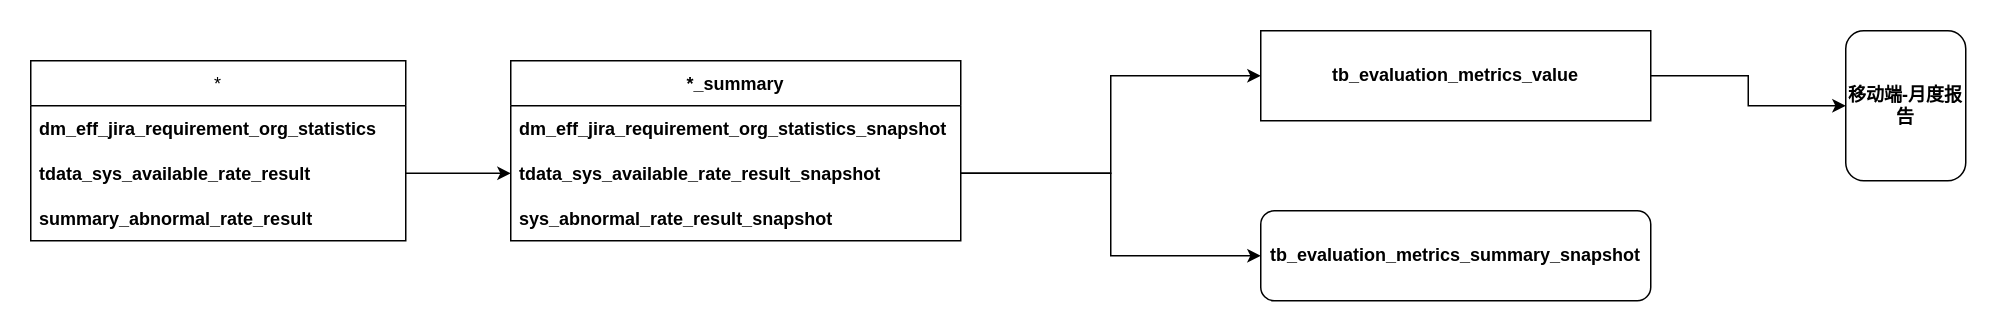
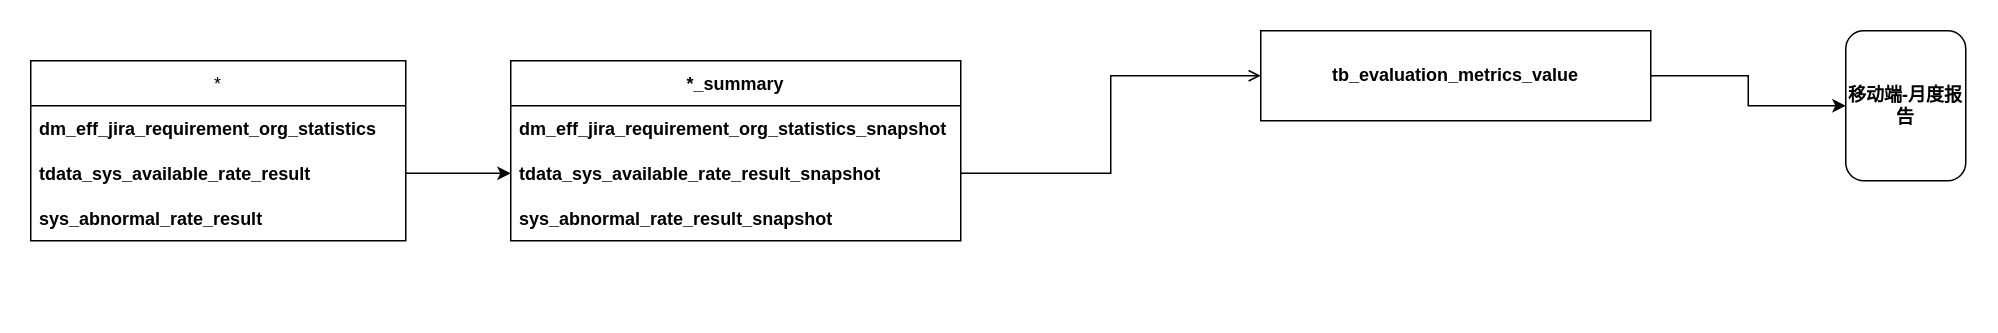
  <mxCell id="0" />
  <mxCell id="1" parent="0" />
  <mxCell id="2" style="edgeStyle=orthogonalEdgeStyle;rounded=0;orthogonalLoop=1;jettySize=auto;html=1;entryX=0;entryY=0.5;entryDx=0;entryDy=0;" edge="1" parent="1" source="3" target="5"><mxGeometry relative="1" as="geometry"><mxPoint x="1190" y="50" as="targetPoint" /></mxGeometry></mxCell>
  <mxCell id="3" value="tb_evaluation_metrics_value" style="whiteSpace=wrap;html=1;fontStyle=1;rounded=0;" vertex="1" parent="1"><mxGeometry x="840" y="20" width="260" height="60" as="geometry" /></mxCell>
- <mxCell id="4" value="tb_evaluation_metrics_summary_snapshot" style="rounded=1;whiteSpace=wrap;html=1;fontStyle=1" vertex="1" parent="1"><mxGeometry x="840" y="140" width="260" height="60" as="geometry" /></mxCell>
  <mxCell id="5" value="移动端-月度报告" style="rounded=1;whiteSpace=wrap;html=1;fontStyle=1" vertex="1" parent="1"><mxGeometry x="1230" y="20" width="80" height="100" as="geometry" /></mxCell>
  <mxCell id="6" value="*" style="swimlane;fontStyle=0;childLayout=stackLayout;horizontal=1;startSize=30;horizontalStack=0;resizeParent=1;resizeParentMax=0;resizeLast=0;collapsible=1;marginBottom=0;" vertex="1" parent="1"><mxGeometry x="20" y="40" width="250" height="120" as="geometry" /></mxCell>
  <mxCell id="7" value="dm_eff_jira_requirement_org_statistics" style="text;strokeColor=none;fillColor=none;align=left;verticalAlign=middle;spacingLeft=4;spacingRight=4;overflow=hidden;points=[[0,0.5],[1,0.5]];portConstraint=eastwest;rotatable=0;fontStyle=1" vertex="1" parent="6"><mxGeometry y="30" width="250" height="30" as="geometry" /></mxCell>
  <mxCell id="8" value="tdata_sys_available_rate_result" style="text;strokeColor=none;fillColor=none;align=left;verticalAlign=middle;spacingLeft=4;spacingRight=4;overflow=hidden;points=[[0,0.5],[1,0.5]];portConstraint=eastwest;rotatable=0;fontStyle=1" vertex="1" parent="6"><mxGeometry y="60" width="250" height="30" as="geometry" /></mxCell>
- <mxCell id="9" value="summary_abnormal_rate_result" style="text;strokeColor=none;fillColor=none;align=left;verticalAlign=middle;spacingLeft=4;spacingRight=4;overflow=hidden;points=[[0,0.5],[1,0.5]];portConstraint=eastwest;rotatable=0;fontStyle=1" vertex="1" parent="6"><mxGeometry y="90" width="250" height="30" as="geometry" /></mxCell>
+ <mxCell id="9" value="sys_abnormal_rate_result" style="text;strokeColor=none;fillColor=none;align=left;verticalAlign=middle;spacingLeft=4;spacingRight=4;overflow=hidden;points=[[0,0.5],[1,0.5]];portConstraint=eastwest;rotatable=0;fontStyle=1" vertex="1" parent="6"><mxGeometry y="90" width="250" height="30" as="geometry" /></mxCell>
  <mxCell id="10" value="*_summary" style="swimlane;fontStyle=1;childLayout=stackLayout;horizontal=1;startSize=30;horizontalStack=0;resizeParent=1;resizeParentMax=0;resizeLast=0;collapsible=1;marginBottom=0;" vertex="1" parent="1"><mxGeometry x="340" y="40" width="300" height="120" as="geometry" /></mxCell>
  <mxCell id="11" value="dm_eff_jira_requirement_org_statistics_snapshot" style="text;strokeColor=none;fillColor=none;align=left;verticalAlign=middle;spacingLeft=4;spacingRight=4;overflow=hidden;points=[[0,0.5],[1,0.5]];portConstraint=eastwest;rotatable=0;fontStyle=1" vertex="1" parent="10"><mxGeometry y="30" width="300" height="30" as="geometry" /></mxCell>
  <mxCell id="12" value="tdata_sys_available_rate_result_snapshot" style="text;strokeColor=none;fillColor=none;align=left;verticalAlign=middle;spacingLeft=4;spacingRight=4;overflow=hidden;points=[[0,0.5],[1,0.5]];portConstraint=eastwest;rotatable=0;fontStyle=1" vertex="1" parent="10"><mxGeometry y="60" width="300" height="30" as="geometry" /></mxCell>
  <mxCell id="13" value="sys_abnormal_rate_result_snapshot" style="text;strokeColor=none;fillColor=none;align=left;verticalAlign=middle;spacingLeft=4;spacingRight=4;overflow=hidden;points=[[0,0.5],[1,0.5]];portConstraint=eastwest;rotatable=0;fontStyle=1" vertex="1" parent="10"><mxGeometry y="90" width="300" height="30" as="geometry" /></mxCell>
  <mxCell id="14" style="edgeStyle=orthogonalEdgeStyle;rounded=0;orthogonalLoop=1;jettySize=auto;html=1;entryX=0;entryY=0.5;entryDx=0;entryDy=0;" edge="1" parent="1" source="8" target="12"><mxGeometry relative="1" as="geometry" /></mxCell>
- <mxCell id="15" style="edgeStyle=orthogonalEdgeStyle;rounded=0;orthogonalLoop=1;jettySize=auto;html=1;entryX=0;entryY=0.5;entryDx=0;entryDy=0;" edge="1" parent="1" source="12" target="3"><mxGeometry relative="1" as="geometry"><mxPoint x="720" y="110" as="targetPoint" /></mxGeometry></mxCell>
- <mxCell id="16" style="edgeStyle=orthogonalEdgeStyle;rounded=0;orthogonalLoop=1;jettySize=auto;html=1;entryX=0;entryY=0.5;entryDx=0;entryDy=0;" edge="1" parent="1" source="12" target="4"><mxGeometry relative="1" as="geometry" /></mxCell>
+ <mxCell id="15" style="edgeStyle=orthogonalEdgeStyle;rounded=0;orthogonalLoop=1;jettySize=auto;html=1;entryX=0;entryY=0.5;entryDx=0;entryDy=0;endArrow=open;" edge="1" parent="1" source="12" target="3"><mxGeometry relative="1" as="geometry"><mxPoint x="720" y="110" as="targetPoint" /></mxGeometry></mxCell>
